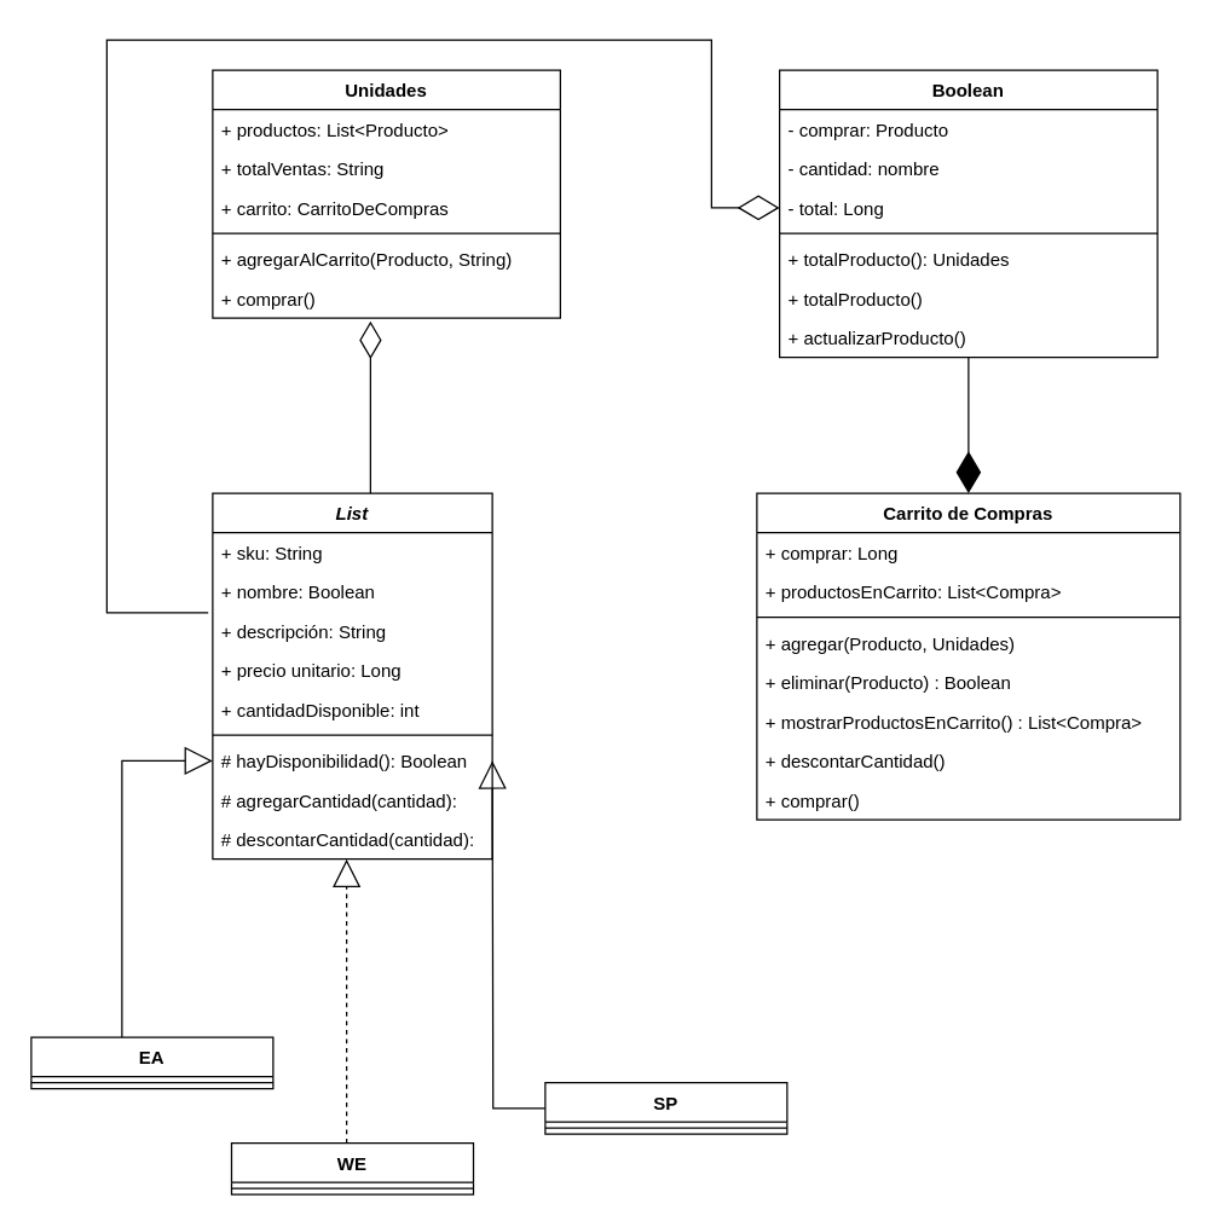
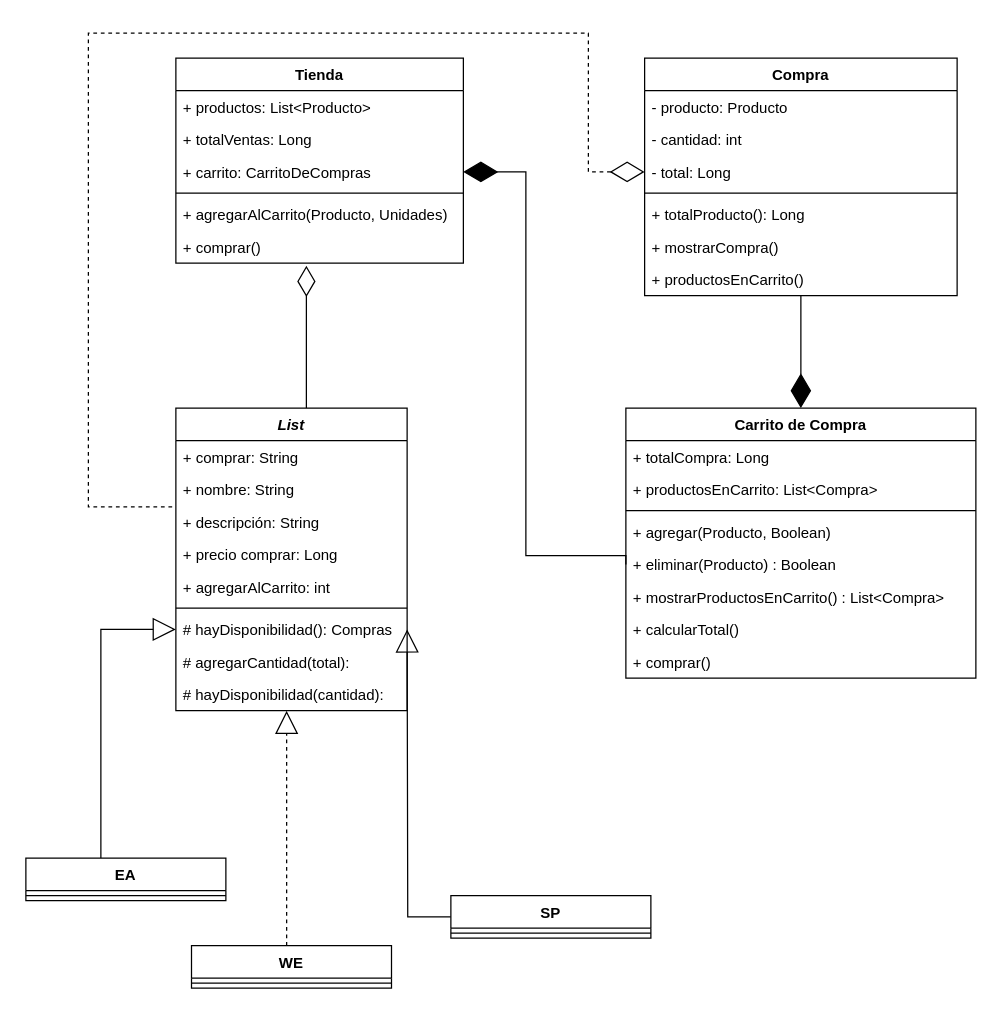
  <mxCell id="0" />
  <mxCell id="1" parent="0" />
  <mxCell id="2" style="edgeStyle=orthogonalEdgeStyle;rounded=0;orthogonalLoop=1;jettySize=auto;html=1;endArrow=block;endFill=0;startSize=17;endSize=16;entryX=0;entryY=0.5;entryDx=0;entryDy=0;" parent="1" source="5" edge="1"><mxGeometry relative="1" as="geometry"><mxPoint x="140" y="497" as="targetPoint" /><Array as="points"><mxPoint x="80" y="497" /></Array></mxGeometry></mxCell>
  <mxCell id="3" style="edgeStyle=orthogonalEdgeStyle;rounded=0;orthogonalLoop=1;jettySize=auto;html=1;startSize=17;endArrow=block;endFill=0;endSize=16;entryX=0.479;entryY=1.006;entryDx=0;entryDy=0;entryPerimeter=0;dashed=1;" parent="1" source="47" target="19" edge="1"><mxGeometry relative="1" as="geometry"><Array as="points"><mxPoint x="229" y="750" /><mxPoint x="229" y="750" /></Array><mxPoint x="430" y="640" as="targetPoint" /></mxGeometry></mxCell>
  <mxCell id="4" style="edgeStyle=orthogonalEdgeStyle;rounded=0;orthogonalLoop=1;jettySize=auto;html=1;startSize=17;endArrow=block;endFill=0;endSize=16;" parent="1" source="7" edge="1"><mxGeometry relative="1" as="geometry"><mxPoint x="325" y="497" as="targetPoint" /></mxGeometry></mxCell>
  <mxCell id="5" value="EA" style="swimlane;fontStyle=1;align=center;verticalAlign=top;childLayout=stackLayout;horizontal=1;startSize=26;horizontalStack=0;resizeParent=1;resizeParentMax=0;resizeLast=0;collapsible=1;marginBottom=0;" parent="1" vertex="1"><mxGeometry x="20" y="680" width="160" height="34" as="geometry" /></mxCell>
  <mxCell id="6" value="" style="line;strokeWidth=1;fillColor=none;align=left;verticalAlign=middle;spacingTop=-1;spacingLeft=3;spacingRight=3;rotatable=0;labelPosition=right;points=[];portConstraint=eastwest;" parent="5" vertex="1"><mxGeometry y="26" width="160" height="8" as="geometry" /></mxCell>
  <mxCell id="7" value="SP" style="swimlane;fontStyle=1;align=center;verticalAlign=top;childLayout=stackLayout;horizontal=1;startSize=26;horizontalStack=0;resizeParent=1;resizeParentMax=0;resizeLast=0;collapsible=1;marginBottom=0;" parent="1" vertex="1"><mxGeometry x="360" y="710" width="160" height="34" as="geometry" /></mxCell>
  <mxCell id="8" value="" style="line;strokeWidth=1;fillColor=none;align=left;verticalAlign=middle;spacingTop=-1;spacingLeft=3;spacingRight=3;rotatable=0;labelPosition=right;points=[];portConstraint=eastwest;" parent="7" vertex="1"><mxGeometry y="26" width="160" height="8" as="geometry" /></mxCell>
  <mxCell id="9" style="edgeStyle=orthogonalEdgeStyle;rounded=0;orthogonalLoop=1;jettySize=auto;html=1;startArrow=none;startFill=0;endArrow=diamondThin;endFill=0;endSize=22;entryX=0.454;entryY=1.083;entryDx=0;entryDy=0;entryPerimeter=0;" parent="1" source="10" target="35" edge="1"><mxGeometry relative="1" as="geometry"><mxPoint x="180" y="260" as="targetPoint" /><Array as="points"><mxPoint x="244" y="290" /></Array></mxGeometry></mxCell>
  <mxCell id="10" value="List" style="swimlane;fontStyle=3;align=center;verticalAlign=top;childLayout=stackLayout;horizontal=1;startSize=26;horizontalStack=0;resizeParent=1;resizeParentMax=0;resizeLast=0;collapsible=1;marginBottom=0;" parent="1" vertex="1"><mxGeometry x="140" y="320" width="185" height="242" as="geometry" /></mxCell>
- <mxCell id="11" value="+ sku: String" style="text;strokeColor=none;fillColor=none;align=left;verticalAlign=top;spacingLeft=4;spacingRight=4;overflow=hidden;rotatable=0;points=[[0,0.5],[1,0.5]];portConstraint=eastwest;" parent="10" vertex="1"><mxGeometry y="26" width="185" height="26" as="geometry" /></mxCell>
- <mxCell id="12" value="+ nombre: Boolean" style="text;strokeColor=none;fillColor=none;align=left;verticalAlign=top;spacingLeft=4;spacingRight=4;overflow=hidden;rotatable=0;points=[[0,0.5],[1,0.5]];portConstraint=eastwest;" parent="10" vertex="1"><mxGeometry y="52" width="185" height="26" as="geometry" /></mxCell>
+ <mxCell id="11" value="+ comprar: String" style="text;strokeColor=none;fillColor=none;align=left;verticalAlign=top;spacingLeft=4;spacingRight=4;overflow=hidden;rotatable=0;points=[[0,0.5],[1,0.5]];portConstraint=eastwest;" parent="10" vertex="1"><mxGeometry y="26" width="185" height="26" as="geometry" /></mxCell>
+ <mxCell id="12" value="+ nombre: String" style="text;strokeColor=none;fillColor=none;align=left;verticalAlign=top;spacingLeft=4;spacingRight=4;overflow=hidden;rotatable=0;points=[[0,0.5],[1,0.5]];portConstraint=eastwest;" parent="10" vertex="1"><mxGeometry y="52" width="185" height="26" as="geometry" /></mxCell>
  <mxCell id="13" value="+ descripción: String" style="text;strokeColor=none;fillColor=none;align=left;verticalAlign=top;spacingLeft=4;spacingRight=4;overflow=hidden;rotatable=0;points=[[0,0.5],[1,0.5]];portConstraint=eastwest;" parent="10" vertex="1"><mxGeometry y="78" width="185" height="26" as="geometry" /></mxCell>
- <mxCell id="14" value="+ precio unitario: Long" style="text;strokeColor=none;fillColor=none;align=left;verticalAlign=top;spacingLeft=4;spacingRight=4;overflow=hidden;rotatable=0;points=[[0,0.5],[1,0.5]];portConstraint=eastwest;" parent="10" vertex="1"><mxGeometry y="104" width="185" height="26" as="geometry" /></mxCell>
- <mxCell id="15" value="+ cantidadDisponible: int" style="text;strokeColor=none;fillColor=none;align=left;verticalAlign=top;spacingLeft=4;spacingRight=4;overflow=hidden;rotatable=0;points=[[0,0.5],[1,0.5]];portConstraint=eastwest;" parent="10" vertex="1"><mxGeometry y="130" width="185" height="26" as="geometry" /></mxCell>
+ <mxCell id="14" value="+ precio comprar: Long" style="text;strokeColor=none;fillColor=none;align=left;verticalAlign=top;spacingLeft=4;spacingRight=4;overflow=hidden;rotatable=0;points=[[0,0.5],[1,0.5]];portConstraint=eastwest;" parent="10" vertex="1"><mxGeometry y="104" width="185" height="26" as="geometry" /></mxCell>
+ <mxCell id="15" value="+ agregarAlCarrito: int" style="text;strokeColor=none;fillColor=none;align=left;verticalAlign=top;spacingLeft=4;spacingRight=4;overflow=hidden;rotatable=0;points=[[0,0.5],[1,0.5]];portConstraint=eastwest;" parent="10" vertex="1"><mxGeometry y="130" width="185" height="26" as="geometry" /></mxCell>
  <mxCell id="16" value="" style="line;strokeWidth=1;fillColor=none;align=left;verticalAlign=middle;spacingTop=-1;spacingLeft=3;spacingRight=3;rotatable=0;labelPosition=right;points=[];portConstraint=eastwest;" parent="10" vertex="1"><mxGeometry y="156" width="185" height="8" as="geometry" /></mxCell>
- <mxCell id="17" value="# hayDisponibilidad(): Boolean" style="text;strokeColor=none;fillColor=none;align=left;verticalAlign=top;spacingLeft=4;spacingRight=4;overflow=hidden;rotatable=0;points=[[0,0.5],[1,0.5]];portConstraint=eastwest;" parent="10" vertex="1"><mxGeometry y="164" width="185" height="26" as="geometry" /></mxCell>
- <mxCell id="18" value="# agregarCantidad(cantidad): " style="text;strokeColor=none;fillColor=none;align=left;verticalAlign=top;spacingLeft=4;spacingRight=4;overflow=hidden;rotatable=0;points=[[0,0.5],[1,0.5]];portConstraint=eastwest;" parent="10" vertex="1"><mxGeometry y="190" width="185" height="26" as="geometry" /></mxCell>
- <mxCell id="19" value="# descontarCantidad(cantidad): " style="text;strokeColor=none;fillColor=none;align=left;verticalAlign=top;spacingLeft=4;spacingRight=4;overflow=hidden;rotatable=0;points=[[0,0.5],[1,0.5]];portConstraint=eastwest;" parent="10" vertex="1"><mxGeometry y="216" width="185" height="26" as="geometry" /></mxCell>
- <mxCell id="20" value="Carrito de Compras" style="swimlane;fontStyle=1;align=center;verticalAlign=top;childLayout=stackLayout;horizontal=1;startSize=26;horizontalStack=0;resizeParent=1;resizeParentMax=0;resizeLast=0;collapsible=1;marginBottom=0;" parent="1" vertex="1"><mxGeometry x="500" y="320" width="280" height="216" as="geometry" /></mxCell>
- <mxCell id="21" value="+ comprar: Long" style="text;strokeColor=none;fillColor=none;align=left;verticalAlign=top;spacingLeft=4;spacingRight=4;overflow=hidden;rotatable=0;points=[[0,0.5],[1,0.5]];portConstraint=eastwest;" parent="20" vertex="1"><mxGeometry y="26" width="280" height="26" as="geometry" /></mxCell>
+ <mxCell id="17" value="# hayDisponibilidad(): Compras" style="text;strokeColor=none;fillColor=none;align=left;verticalAlign=top;spacingLeft=4;spacingRight=4;overflow=hidden;rotatable=0;points=[[0,0.5],[1,0.5]];portConstraint=eastwest;" parent="10" vertex="1"><mxGeometry y="164" width="185" height="26" as="geometry" /></mxCell>
+ <mxCell id="18" value="# agregarCantidad(total): " style="text;strokeColor=none;fillColor=none;align=left;verticalAlign=top;spacingLeft=4;spacingRight=4;overflow=hidden;rotatable=0;points=[[0,0.5],[1,0.5]];portConstraint=eastwest;" parent="10" vertex="1"><mxGeometry y="190" width="185" height="26" as="geometry" /></mxCell>
+ <mxCell id="19" value="# hayDisponibilidad(cantidad): " style="text;strokeColor=none;fillColor=none;align=left;verticalAlign=top;spacingLeft=4;spacingRight=4;overflow=hidden;rotatable=0;points=[[0,0.5],[1,0.5]];portConstraint=eastwest;" parent="10" vertex="1"><mxGeometry y="216" width="185" height="26" as="geometry" /></mxCell>
+ <mxCell id="20" value="Carrito de Compra" style="swimlane;fontStyle=1;align=center;verticalAlign=top;childLayout=stackLayout;horizontal=1;startSize=26;horizontalStack=0;resizeParent=1;resizeParentMax=0;resizeLast=0;collapsible=1;marginBottom=0;" parent="1" vertex="1"><mxGeometry x="500" y="320" width="280" height="216" as="geometry" /></mxCell>
+ <mxCell id="21" value="+ totalCompra: Long" style="text;strokeColor=none;fillColor=none;align=left;verticalAlign=top;spacingLeft=4;spacingRight=4;overflow=hidden;rotatable=0;points=[[0,0.5],[1,0.5]];portConstraint=eastwest;" parent="20" vertex="1"><mxGeometry y="26" width="280" height="26" as="geometry" /></mxCell>
  <mxCell id="22" value="+ productosEnCarrito: List&lt;Compra&gt;" style="text;strokeColor=none;fillColor=none;align=left;verticalAlign=top;spacingLeft=4;spacingRight=4;overflow=hidden;rotatable=0;points=[[0,0.5],[1,0.5]];portConstraint=eastwest;" parent="20" vertex="1"><mxGeometry y="52" width="280" height="26" as="geometry" /></mxCell>
  <mxCell id="23" value="" style="line;strokeWidth=1;fillColor=none;align=left;verticalAlign=middle;spacingTop=-1;spacingLeft=3;spacingRight=3;rotatable=0;labelPosition=right;points=[];portConstraint=eastwest;" parent="20" vertex="1"><mxGeometry y="78" width="280" height="8" as="geometry" /></mxCell>
- <mxCell id="24" value="+ agregar(Producto, Unidades)" style="text;strokeColor=none;fillColor=none;align=left;verticalAlign=top;spacingLeft=4;spacingRight=4;overflow=hidden;rotatable=0;points=[[0,0.5],[1,0.5]];portConstraint=eastwest;" parent="20" vertex="1"><mxGeometry y="86" width="280" height="26" as="geometry" /></mxCell>
+ <mxCell id="24" value="+ agregar(Producto, Boolean)" style="text;strokeColor=none;fillColor=none;align=left;verticalAlign=top;spacingLeft=4;spacingRight=4;overflow=hidden;rotatable=0;points=[[0,0.5],[1,0.5]];portConstraint=eastwest;" parent="20" vertex="1"><mxGeometry y="86" width="280" height="26" as="geometry" /></mxCell>
  <mxCell id="25" value="+ eliminar(Producto) : Boolean" style="text;strokeColor=none;fillColor=none;align=left;verticalAlign=top;spacingLeft=4;spacingRight=4;overflow=hidden;rotatable=0;points=[[0,0.5],[1,0.5]];portConstraint=eastwest;" parent="20" vertex="1"><mxGeometry y="112" width="280" height="26" as="geometry" /></mxCell>
  <mxCell id="26" value="+ mostrarProductosEnCarrito() : List&lt;Compra&gt;" style="text;strokeColor=none;fillColor=none;align=left;verticalAlign=top;spacingLeft=4;spacingRight=4;overflow=hidden;rotatable=0;points=[[0,0.5],[1,0.5]];portConstraint=eastwest;" parent="20" vertex="1"><mxGeometry y="138" width="280" height="26" as="geometry" /></mxCell>
- <mxCell id="27" value="+ descontarCantidad()" style="text;strokeColor=none;fillColor=none;align=left;verticalAlign=top;spacingLeft=4;spacingRight=4;overflow=hidden;rotatable=0;points=[[0,0.5],[1,0.5]];portConstraint=eastwest;" parent="20" vertex="1"><mxGeometry y="164" width="280" height="26" as="geometry" /></mxCell>
+ <mxCell id="27" value="+ calcularTotal()" style="text;strokeColor=none;fillColor=none;align=left;verticalAlign=top;spacingLeft=4;spacingRight=4;overflow=hidden;rotatable=0;points=[[0,0.5],[1,0.5]];portConstraint=eastwest;" parent="20" vertex="1"><mxGeometry y="164" width="280" height="26" as="geometry" /></mxCell>
  <mxCell id="28" value="+ comprar()" style="text;strokeColor=none;fillColor=none;align=left;verticalAlign=top;spacingLeft=4;spacingRight=4;overflow=hidden;rotatable=0;points=[[0,0.5],[1,0.5]];portConstraint=eastwest;" parent="20" vertex="1"><mxGeometry y="190" width="280" height="26" as="geometry" /></mxCell>
- <mxCell id="29" value="Unidades" style="swimlane;fontStyle=1;align=center;verticalAlign=top;childLayout=stackLayout;horizontal=1;startSize=26;horizontalStack=0;resizeParent=1;resizeParentMax=0;resizeLast=0;collapsible=1;marginBottom=0;" parent="1" vertex="1"><mxGeometry x="140" y="40" width="230" height="164" as="geometry" /></mxCell>
+ <mxCell id="29" value="Tienda" style="swimlane;fontStyle=1;align=center;verticalAlign=top;childLayout=stackLayout;horizontal=1;startSize=26;horizontalStack=0;resizeParent=1;resizeParentMax=0;resizeLast=0;collapsible=1;marginBottom=0;" parent="1" vertex="1"><mxGeometry x="140" y="40" width="230" height="164" as="geometry" /></mxCell>
  <mxCell id="30" value="+ productos: List&lt;Producto&gt;" style="text;strokeColor=none;fillColor=none;align=left;verticalAlign=top;spacingLeft=4;spacingRight=4;overflow=hidden;rotatable=0;points=[[0,0.5],[1,0.5]];portConstraint=eastwest;" parent="29" vertex="1"><mxGeometry y="26" width="230" height="26" as="geometry" /></mxCell>
- <mxCell id="31" value="+ totalVentas: String" style="text;strokeColor=none;fillColor=none;align=left;verticalAlign=top;spacingLeft=4;spacingRight=4;overflow=hidden;rotatable=0;points=[[0,0.5],[1,0.5]];portConstraint=eastwest;" parent="29" vertex="1"><mxGeometry y="52" width="230" height="26" as="geometry" /></mxCell>
+ <mxCell id="31" value="+ totalVentas: Long" style="text;strokeColor=none;fillColor=none;align=left;verticalAlign=top;spacingLeft=4;spacingRight=4;overflow=hidden;rotatable=0;points=[[0,0.5],[1,0.5]];portConstraint=eastwest;" parent="29" vertex="1"><mxGeometry y="52" width="230" height="26" as="geometry" /></mxCell>
  <mxCell id="32" value="+ carrito: CarritoDeCompras" style="text;strokeColor=none;fillColor=none;align=left;verticalAlign=top;spacingLeft=4;spacingRight=4;overflow=hidden;rotatable=0;points=[[0,0.5],[1,0.5]];portConstraint=eastwest;" parent="29" vertex="1"><mxGeometry y="78" width="230" height="26" as="geometry" /></mxCell>
  <mxCell id="33" value="" style="line;strokeWidth=1;fillColor=none;align=left;verticalAlign=middle;spacingTop=-1;spacingLeft=3;spacingRight=3;rotatable=0;labelPosition=right;points=[];portConstraint=eastwest;" parent="29" vertex="1"><mxGeometry y="104" width="230" height="8" as="geometry" /></mxCell>
- <mxCell id="34" value="+ agregarAlCarrito(Producto, String)" style="text;strokeColor=none;fillColor=none;align=left;verticalAlign=top;spacingLeft=4;spacingRight=4;overflow=hidden;rotatable=0;points=[[0,0.5],[1,0.5]];portConstraint=eastwest;" parent="29" vertex="1"><mxGeometry y="112" width="230" height="26" as="geometry" /></mxCell>
+ <mxCell id="34" value="+ agregarAlCarrito(Producto, Unidades)" style="text;strokeColor=none;fillColor=none;align=left;verticalAlign=top;spacingLeft=4;spacingRight=4;overflow=hidden;rotatable=0;points=[[0,0.5],[1,0.5]];portConstraint=eastwest;" parent="29" vertex="1"><mxGeometry y="112" width="230" height="26" as="geometry" /></mxCell>
  <mxCell id="35" value="+ comprar()" style="text;strokeColor=none;fillColor=none;align=left;verticalAlign=top;spacingLeft=4;spacingRight=4;overflow=hidden;rotatable=0;points=[[0,0.5],[1,0.5]];portConstraint=eastwest;" parent="29" vertex="1"><mxGeometry y="138" width="230" height="26" as="geometry" /></mxCell>
- <mxCell id="37" style="edgeStyle=orthogonalEdgeStyle;rounded=0;orthogonalLoop=1;jettySize=auto;html=1;startArrow=none;startFill=0;startSize=6;endArrow=diamondThin;endFill=0;endSize=25;exitX=-0.016;exitY=0.038;exitDx=0;exitDy=0;exitPerimeter=0;entryX=0;entryY=0.5;entryDx=0;entryDy=0;" parent="1" source="13" target="42" edge="1"><mxGeometry relative="1" as="geometry"><Array as="points"><mxPoint x="70" y="399" /><mxPoint x="70" y="20" /><mxPoint x="470" y="20" /><mxPoint x="470" y="131" /></Array><mxPoint x="470" y="131" as="targetPoint" /></mxGeometry></mxCell>
+ <mxCell id="36" style="edgeStyle=orthogonalEdgeStyle;rounded=0;orthogonalLoop=1;jettySize=auto;html=1;entryX=1;entryY=0.5;entryDx=0;entryDy=0;endArrow=diamondThin;endFill=1;endSize=25;exitX=0;exitY=0.5;exitDx=0;exitDy=0;" parent="1" source="25" target="32" edge="1"><mxGeometry relative="1" as="geometry"><Array as="points"><mxPoint x="500" y="438" /><mxPoint x="420" y="438" /><mxPoint x="420" y="131" /></Array><mxPoint x="450" y="438" as="sourcePoint" /></mxGeometry></mxCell>
+ <mxCell id="37" style="edgeStyle=orthogonalEdgeStyle;rounded=0;orthogonalLoop=1;jettySize=auto;html=1;startArrow=none;startFill=0;startSize=6;endArrow=diamondThin;endFill=0;endSize=25;exitX=-0.016;exitY=0.038;exitDx=0;exitDy=0;exitPerimeter=0;entryX=0;entryY=0.5;entryDx=0;entryDy=0;dashed=1;" parent="1" source="13" target="42" edge="1"><mxGeometry relative="1" as="geometry"><Array as="points"><mxPoint x="70" y="399" /><mxPoint x="70" y="20" /><mxPoint x="470" y="20" /><mxPoint x="470" y="131" /></Array><mxPoint x="470" y="131" as="targetPoint" /></mxGeometry></mxCell>
  <mxCell id="38" style="edgeStyle=orthogonalEdgeStyle;rounded=0;orthogonalLoop=1;jettySize=auto;html=1;endArrow=diamondThin;endFill=1;startSize=6;endSize=25;" parent="1" source="46" target="20" edge="1"><mxGeometry relative="1" as="geometry"><mxPoint x="640" y="230" as="sourcePoint" /><mxPoint x="610" y="240" as="targetPoint" /><Array as="points"><mxPoint x="640" y="250" /><mxPoint x="640" y="250" /></Array></mxGeometry></mxCell>
- <mxCell id="39" value="Boolean" style="swimlane;fontStyle=1;align=center;verticalAlign=top;childLayout=stackLayout;horizontal=1;startSize=26;horizontalStack=0;resizeParent=1;resizeParentMax=0;resizeLast=0;collapsible=1;marginBottom=0;" parent="1" vertex="1"><mxGeometry x="515" y="40" width="250" height="190" as="geometry" /></mxCell>
- <mxCell id="40" value="- comprar: Producto" style="text;strokeColor=none;fillColor=none;align=left;verticalAlign=top;spacingLeft=4;spacingRight=4;overflow=hidden;rotatable=0;points=[[0,0.5],[1,0.5]];portConstraint=eastwest;" parent="39" vertex="1"><mxGeometry y="26" width="250" height="26" as="geometry" /></mxCell>
- <mxCell id="41" value="- cantidad: nombre" style="text;strokeColor=none;fillColor=none;align=left;verticalAlign=top;spacingLeft=4;spacingRight=4;overflow=hidden;rotatable=0;points=[[0,0.5],[1,0.5]];portConstraint=eastwest;" parent="39" vertex="1"><mxGeometry y="52" width="250" height="26" as="geometry" /></mxCell>
+ <mxCell id="39" value="Compra" style="swimlane;fontStyle=1;align=center;verticalAlign=top;childLayout=stackLayout;horizontal=1;startSize=26;horizontalStack=0;resizeParent=1;resizeParentMax=0;resizeLast=0;collapsible=1;marginBottom=0;" parent="1" vertex="1"><mxGeometry x="515" y="40" width="250" height="190" as="geometry" /></mxCell>
+ <mxCell id="40" value="- producto: Producto" style="text;strokeColor=none;fillColor=none;align=left;verticalAlign=top;spacingLeft=4;spacingRight=4;overflow=hidden;rotatable=0;points=[[0,0.5],[1,0.5]];portConstraint=eastwest;" parent="39" vertex="1"><mxGeometry y="26" width="250" height="26" as="geometry" /></mxCell>
+ <mxCell id="41" value="- cantidad: int" style="text;strokeColor=none;fillColor=none;align=left;verticalAlign=top;spacingLeft=4;spacingRight=4;overflow=hidden;rotatable=0;points=[[0,0.5],[1,0.5]];portConstraint=eastwest;" parent="39" vertex="1"><mxGeometry y="52" width="250" height="26" as="geometry" /></mxCell>
  <mxCell id="42" value="- total: Long" style="text;strokeColor=none;fillColor=none;align=left;verticalAlign=top;spacingLeft=4;spacingRight=4;overflow=hidden;rotatable=0;points=[[0,0.5],[1,0.5]];portConstraint=eastwest;" parent="39" vertex="1"><mxGeometry y="78" width="250" height="26" as="geometry" /></mxCell>
  <mxCell id="43" value="" style="line;strokeWidth=1;fillColor=none;align=left;verticalAlign=middle;spacingTop=-1;spacingLeft=3;spacingRight=3;rotatable=0;labelPosition=right;points=[];portConstraint=eastwest;" parent="39" vertex="1"><mxGeometry y="104" width="250" height="8" as="geometry" /></mxCell>
- <mxCell id="44" value="+ totalProducto(): Unidades" style="text;strokeColor=none;fillColor=none;align=left;verticalAlign=top;spacingLeft=4;spacingRight=4;overflow=hidden;rotatable=0;points=[[0,0.5],[1,0.5]];portConstraint=eastwest;" parent="39" vertex="1"><mxGeometry y="112" width="250" height="26" as="geometry" /></mxCell>
- <mxCell id="45" value="+ totalProducto()" style="text;strokeColor=none;fillColor=none;align=left;verticalAlign=top;spacingLeft=4;spacingRight=4;overflow=hidden;rotatable=0;points=[[0,0.5],[1,0.5]];portConstraint=eastwest;" parent="39" vertex="1"><mxGeometry y="138" width="250" height="26" as="geometry" /></mxCell>
- <mxCell id="46" value="+ actualizarProducto()" style="text;strokeColor=none;fillColor=none;align=left;verticalAlign=top;spacingLeft=4;spacingRight=4;overflow=hidden;rotatable=0;points=[[0,0.5],[1,0.5]];portConstraint=eastwest;" parent="39" vertex="1"><mxGeometry y="164" width="250" height="26" as="geometry" /></mxCell>
+ <mxCell id="44" value="+ totalProducto(): Long" style="text;strokeColor=none;fillColor=none;align=left;verticalAlign=top;spacingLeft=4;spacingRight=4;overflow=hidden;rotatable=0;points=[[0,0.5],[1,0.5]];portConstraint=eastwest;" parent="39" vertex="1"><mxGeometry y="112" width="250" height="26" as="geometry" /></mxCell>
+ <mxCell id="45" value="+ mostrarCompra()" style="text;strokeColor=none;fillColor=none;align=left;verticalAlign=top;spacingLeft=4;spacingRight=4;overflow=hidden;rotatable=0;points=[[0,0.5],[1,0.5]];portConstraint=eastwest;" parent="39" vertex="1"><mxGeometry y="138" width="250" height="26" as="geometry" /></mxCell>
+ <mxCell id="46" value="+ productosEnCarrito()" style="text;strokeColor=none;fillColor=none;align=left;verticalAlign=top;spacingLeft=4;spacingRight=4;overflow=hidden;rotatable=0;points=[[0,0.5],[1,0.5]];portConstraint=eastwest;" parent="39" vertex="1"><mxGeometry y="164" width="250" height="26" as="geometry" /></mxCell>
  <mxCell id="47" value="WE" style="swimlane;fontStyle=1;align=center;verticalAlign=top;childLayout=stackLayout;horizontal=1;startSize=26;horizontalStack=0;resizeParent=1;resizeParentMax=0;resizeLast=0;collapsible=1;marginBottom=0;" parent="1" vertex="1"><mxGeometry x="152.5" y="750" width="160" height="34" as="geometry" /></mxCell>
  <mxCell id="48" value="" style="line;strokeWidth=1;fillColor=none;align=left;verticalAlign=middle;spacingTop=-1;spacingLeft=3;spacingRight=3;rotatable=0;labelPosition=right;points=[];portConstraint=eastwest;" parent="47" vertex="1"><mxGeometry y="26" width="160" height="8" as="geometry" /></mxCell>
